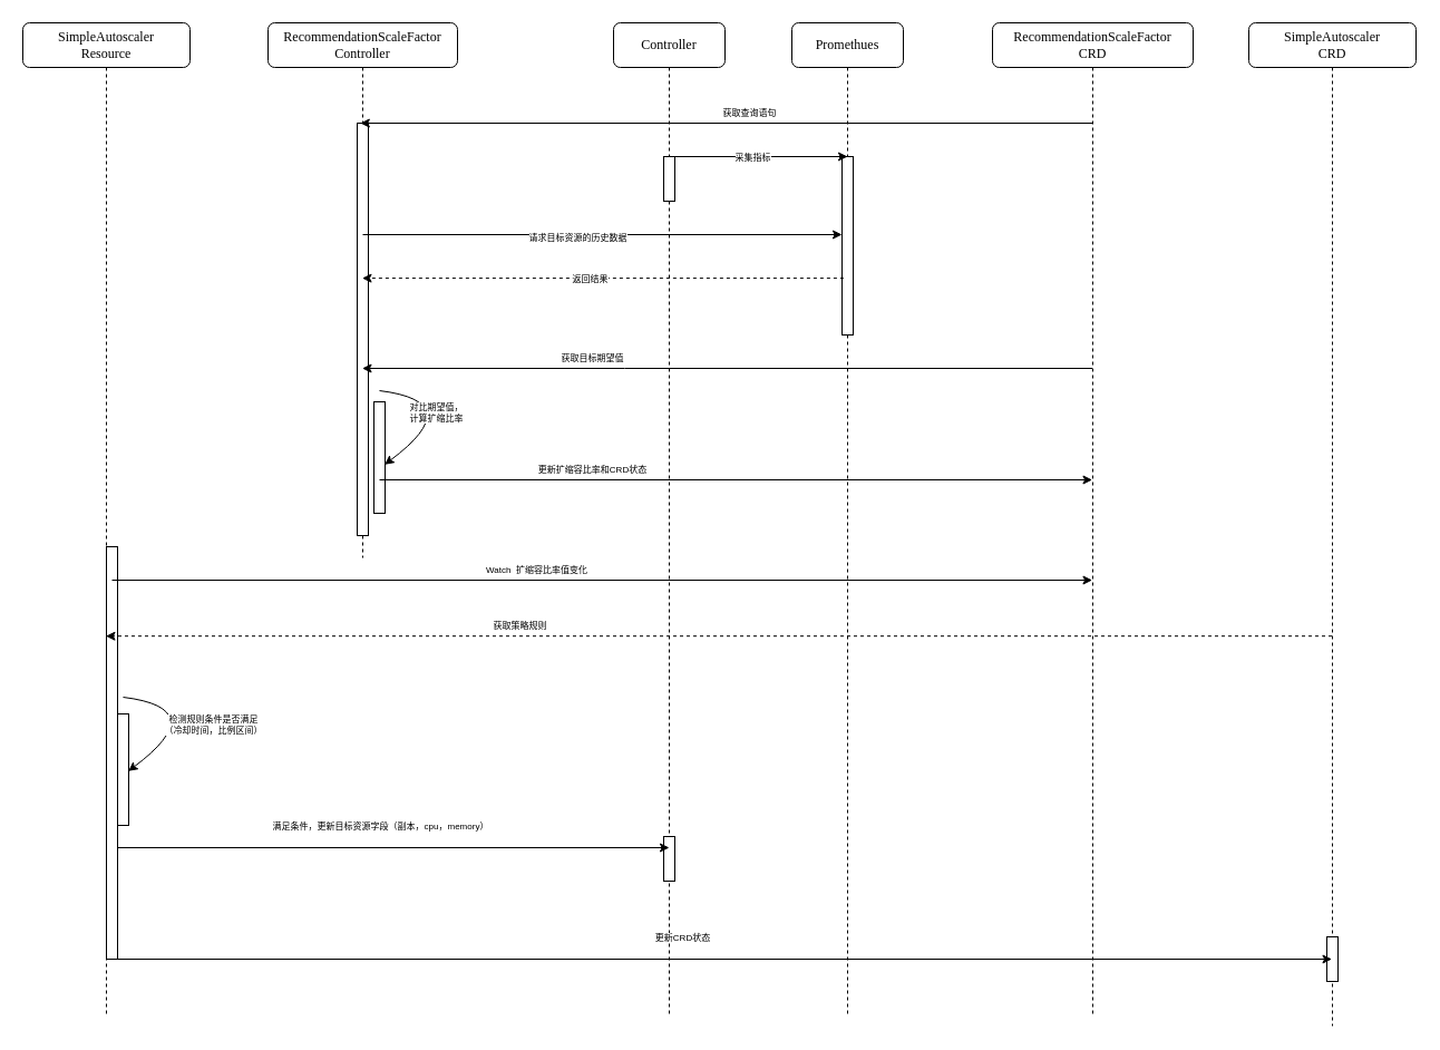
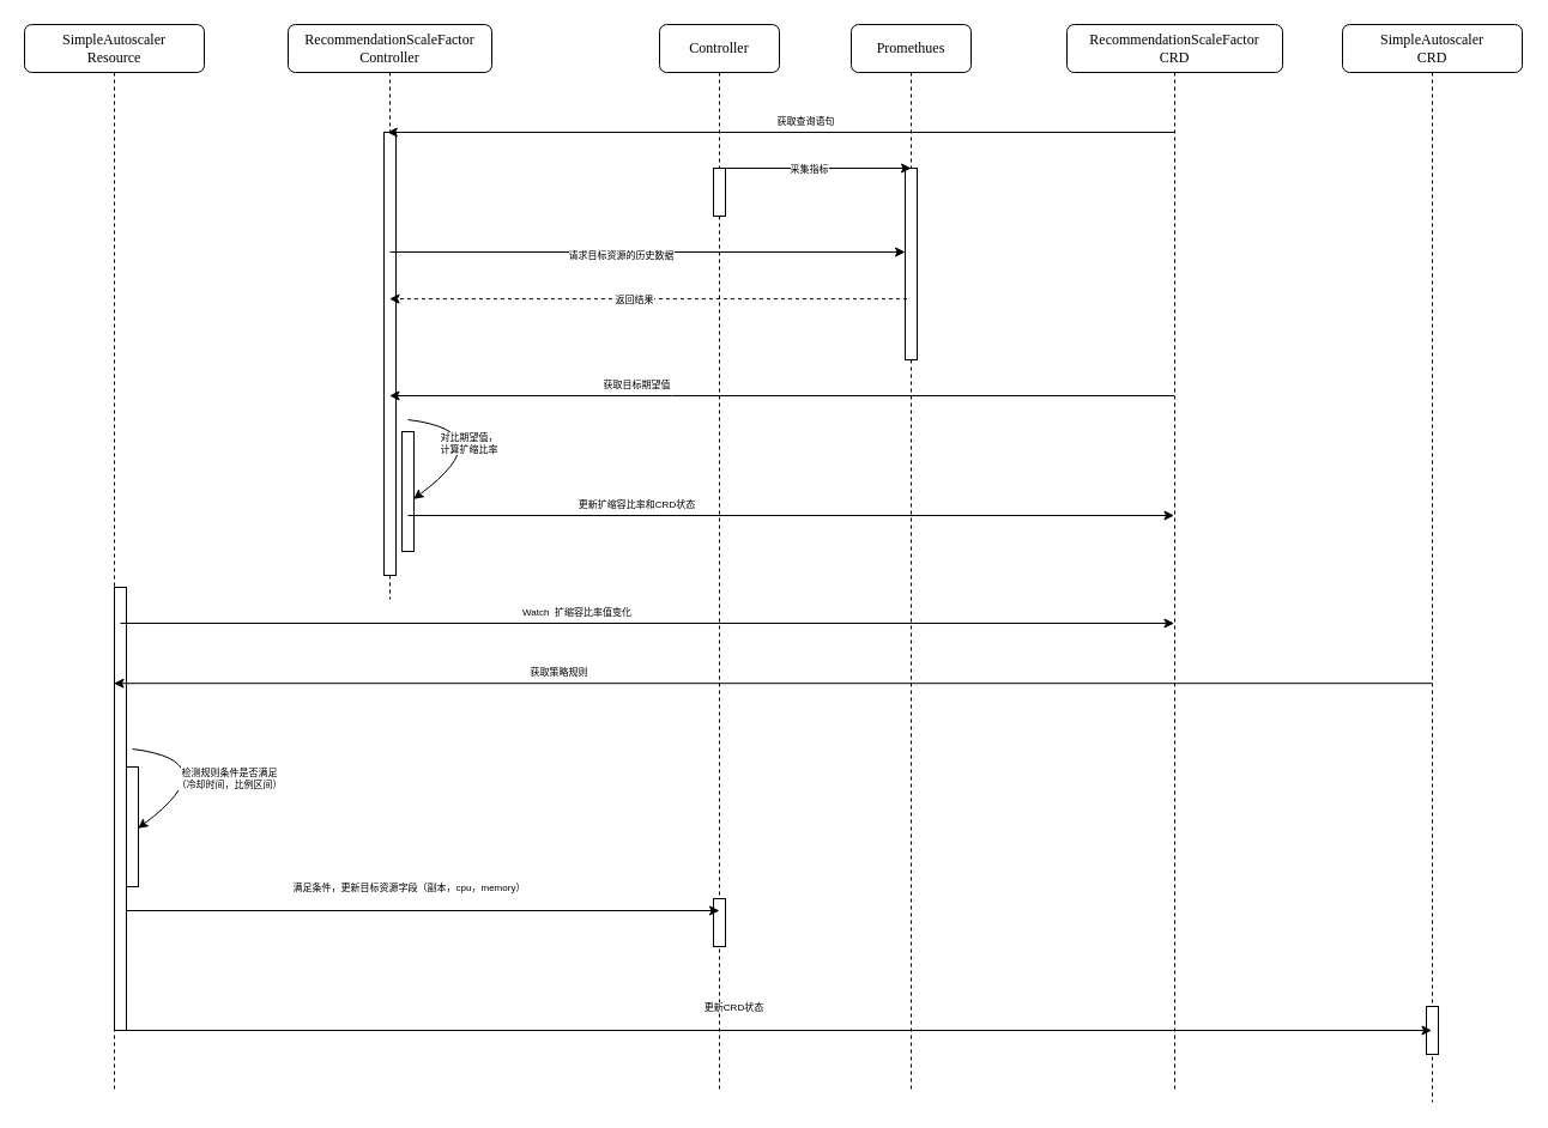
  <mxCell id="0" />
  <mxCell id="1" parent="0" />
  <mxCell id="2" value="Controller" style="shape=umlLifeline;perimeter=lifelinePerimeter;whiteSpace=wrap;html=1;container=1;collapsible=0;recursiveResize=0;outlineConnect=0;rounded=1;shadow=0;comic=0;labelBackgroundColor=none;strokeWidth=1;fontFamily=Verdana;fontSize=12;align=center;" parent="1" vertex="1"><mxGeometry x="550" y="20" width="100" height="890" as="geometry" /></mxCell>
  <mxCell id="3" value="" style="html=1;points=[];perimeter=orthogonalPerimeter;rounded=0;shadow=0;comic=0;labelBackgroundColor=none;strokeWidth=1;fontFamily=Verdana;fontSize=12;align=center;" parent="2" vertex="1"><mxGeometry x="45" y="120" width="10" height="40" as="geometry" /></mxCell>
  <mxCell id="4" value="" style="html=1;points=[];perimeter=orthogonalPerimeter;rounded=0;shadow=0;comic=0;labelBackgroundColor=none;strokeWidth=1;fontFamily=Verdana;fontSize=12;align=center;" parent="2" vertex="1"><mxGeometry x="45" y="730" width="10" height="40" as="geometry" /></mxCell>
  <mxCell id="5" value="Promethues" style="shape=umlLifeline;perimeter=lifelinePerimeter;whiteSpace=wrap;html=1;container=1;collapsible=0;recursiveResize=0;outlineConnect=0;rounded=1;shadow=0;comic=0;labelBackgroundColor=none;strokeWidth=1;fontFamily=Verdana;fontSize=12;align=center;" parent="1" vertex="1"><mxGeometry x="710" y="20" width="100" height="890" as="geometry" /></mxCell>
  <mxCell id="6" value="" style="html=1;points=[];perimeter=orthogonalPerimeter;rounded=0;shadow=0;comic=0;labelBackgroundColor=none;strokeWidth=1;fontFamily=Verdana;fontSize=12;align=center;" parent="5" vertex="1"><mxGeometry x="45" y="120" width="10" height="160" as="geometry" /></mxCell>
  <mxCell id="7" value="SimpleAutoscaler&lt;br&gt;Resource" style="shape=umlLifeline;perimeter=lifelinePerimeter;whiteSpace=wrap;html=1;container=1;collapsible=0;recursiveResize=0;outlineConnect=0;rounded=1;shadow=0;comic=0;labelBackgroundColor=none;strokeWidth=1;fontFamily=Verdana;fontSize=12;align=center;" parent="1" vertex="1"><mxGeometry x="20" y="20" width="150" height="890" as="geometry" /></mxCell>
  <mxCell id="8" value="" style="html=1;points=[];perimeter=orthogonalPerimeter;rounded=0;shadow=0;comic=0;labelBackgroundColor=none;strokeWidth=1;fontFamily=Verdana;fontSize=12;align=center;" parent="7" vertex="1"><mxGeometry x="75" y="470" width="10" height="370" as="geometry" /></mxCell>
  <mxCell id="9" value="" style="curved=1;endArrow=classic;html=1;rounded=0;labelBorderColor=none;fontSize=6;entryX=0.96;entryY=0.563;entryDx=0;entryDy=0;entryPerimeter=0;" parent="7" edge="1"><mxGeometry width="50" height="50" relative="1" as="geometry"><mxPoint x="90" y="605" as="sourcePoint" /><mxPoint x="94.6" y="671.3" as="targetPoint" /><Array as="points"><mxPoint x="170" y="615" /></Array></mxGeometry></mxCell>
  <mxCell id="10" value="检测规则条件是否满足&lt;br style=&quot;font-size: 8px;&quot;&gt;（冷却时间，比例区间）" style="edgeLabel;html=1;align=center;verticalAlign=middle;resizable=0;points=[];fontSize=8;" parent="9" vertex="1" connectable="0"><mxGeometry x="-0.568" y="-4" relative="1" as="geometry"><mxPoint x="43" y="16" as="offset" /></mxGeometry></mxCell>
  <mxCell id="11" value="" style="html=1;points=[];perimeter=orthogonalPerimeter;rounded=0;shadow=0;comic=0;labelBackgroundColor=none;strokeWidth=1;fontFamily=Verdana;fontSize=12;align=center;" parent="7" vertex="1"><mxGeometry x="85" y="620" width="10" height="100" as="geometry" /></mxCell>
  <mxCell id="12" value="RecommendationScaleFactor&lt;br&gt;Controller" style="shape=umlLifeline;perimeter=lifelinePerimeter;whiteSpace=wrap;html=1;container=1;collapsible=0;recursiveResize=0;outlineConnect=0;rounded=1;shadow=0;comic=0;labelBackgroundColor=none;strokeWidth=1;fontFamily=Verdana;fontSize=12;align=center;" parent="1" vertex="1"><mxGeometry x="240" y="20" width="170" height="480" as="geometry" /></mxCell>
  <mxCell id="13" value="" style="html=1;points=[];perimeter=orthogonalPerimeter;rounded=0;shadow=0;comic=0;labelBackgroundColor=none;strokeWidth=1;fontFamily=Verdana;fontSize=12;align=center;" parent="12" vertex="1"><mxGeometry x="80" y="90" width="10" height="370" as="geometry" /></mxCell>
  <mxCell id="14" value="" style="html=1;points=[];perimeter=orthogonalPerimeter;rounded=0;shadow=0;comic=0;labelBackgroundColor=none;strokeWidth=1;fontFamily=Verdana;fontSize=12;align=center;" parent="12" vertex="1"><mxGeometry x="95" y="340" width="10" height="100" as="geometry" /></mxCell>
  <mxCell id="15" value="" style="curved=1;endArrow=classic;html=1;rounded=0;labelBorderColor=none;fontSize=6;entryX=0.96;entryY=0.563;entryDx=0;entryDy=0;entryPerimeter=0;" parent="12" target="14" edge="1"><mxGeometry width="50" height="50" relative="1" as="geometry"><mxPoint x="100" y="330" as="sourcePoint" /><mxPoint x="210" y="420" as="targetPoint" /><Array as="points"><mxPoint x="180" y="340" /></Array></mxGeometry></mxCell>
  <mxCell id="16" value="对比期望值，&lt;br style=&quot;font-size: 8px;&quot;&gt;计算扩缩比率" style="edgeLabel;html=1;align=center;verticalAlign=middle;resizable=0;points=[];fontSize=8;" parent="15" vertex="1" connectable="0"><mxGeometry x="-0.568" y="-4" relative="1" as="geometry"><mxPoint x="13" y="11" as="offset" /></mxGeometry></mxCell>
  <mxCell id="17" value="" style="endArrow=classic;html=1;rounded=0;labelBorderColor=none;fontSize=6;exitX=0.54;exitY=-0.005;exitDx=0;exitDy=0;exitPerimeter=0;" parent="12" target="25" edge="1"><mxGeometry width="50" height="50" relative="1" as="geometry"><mxPoint x="-140.0" y="500" as="sourcePoint" /><mxPoint x="85" y="500" as="targetPoint" /></mxGeometry></mxCell>
  <mxCell id="18" value="Watch&amp;nbsp; 扩缩容比率值变化" style="edgeLabel;html=1;align=center;verticalAlign=middle;resizable=0;points=[];fontSize=8;" parent="17" vertex="1" connectable="0"><mxGeometry x="-0.081" relative="1" as="geometry"><mxPoint x="-24" y="-10" as="offset" /></mxGeometry></mxCell>
  <mxCell id="19" value="" style="endArrow=classic;html=1;rounded=0;labelBorderColor=none;fontSize=6;" parent="1" edge="1"><mxGeometry width="50" height="50" relative="1" as="geometry"><mxPoint x="600" y="140" as="sourcePoint" /><mxPoint x="760" y="140" as="targetPoint" /></mxGeometry></mxCell>
  <mxCell id="20" value="采集指标" style="edgeLabel;html=1;align=center;verticalAlign=middle;resizable=0;points=[];fontSize=8;" parent="19" vertex="1" connectable="0"><mxGeometry x="-0.081" relative="1" as="geometry"><mxPoint as="offset" /></mxGeometry></mxCell>
  <mxCell id="21" value="" style="endArrow=classic;html=1;rounded=0;labelBorderColor=none;fontSize=6;dashed=1;exitX=0.14;exitY=0.682;exitDx=0;exitDy=0;exitPerimeter=0;" parent="1" source="6" target="12" edge="1"><mxGeometry width="50" height="50" relative="1" as="geometry"><mxPoint x="770" y="160" as="sourcePoint" /><mxPoint x="900" y="160" as="targetPoint" /></mxGeometry></mxCell>
  <mxCell id="22" value="返回结果" style="edgeLabel;html=1;align=center;verticalAlign=middle;resizable=0;points=[];fontSize=8;" parent="21" vertex="1" connectable="0"><mxGeometry x="-0.081" relative="1" as="geometry"><mxPoint x="-30" as="offset" /></mxGeometry></mxCell>
  <mxCell id="23" value="" style="endArrow=classic;html=1;rounded=0;labelBorderColor=none;fontSize=6;" parent="1" target="6" edge="1"><mxGeometry width="50" height="50" relative="1" as="geometry"><mxPoint x="325" y="210" as="sourcePoint" /><mxPoint x="339.833" y="250" as="targetPoint" /></mxGeometry></mxCell>
  <mxCell id="24" value="请求目标资源的历史数据" style="edgeLabel;html=1;align=center;verticalAlign=middle;resizable=0;points=[];fontSize=8;" parent="23" vertex="1" connectable="0"><mxGeometry x="-0.081" relative="1" as="geometry"><mxPoint x="-6" y="2" as="offset" /></mxGeometry></mxCell>
  <mxCell id="25" value="RecommendationScaleFactor&lt;br&gt;CRD" style="shape=umlLifeline;perimeter=lifelinePerimeter;whiteSpace=wrap;html=1;container=1;collapsible=0;recursiveResize=0;outlineConnect=0;rounded=1;shadow=0;comic=0;labelBackgroundColor=none;strokeWidth=1;fontFamily=Verdana;fontSize=12;align=center;" parent="1" vertex="1"><mxGeometry x="890" y="20" width="180" height="890" as="geometry" /></mxCell>
  <mxCell id="26" value="" style="endArrow=classic;html=1;rounded=0;labelBorderColor=none;fontSize=6;entryX=0.5;entryY=0.25;entryDx=0;entryDy=0;entryPerimeter=0;" parent="1" target="4" edge="1"><mxGeometry width="50" height="50" relative="1" as="geometry"><mxPoint x="105" y="760" as="sourcePoint" /><mxPoint x="510" y="760" as="targetPoint" /></mxGeometry></mxCell>
  <mxCell id="27" value="满足条件，更新目标资源字段（副本，cpu，memory）" style="edgeLabel;html=1;align=center;verticalAlign=middle;resizable=0;points=[];fontSize=8;" parent="26" vertex="1" connectable="0"><mxGeometry x="-0.081" relative="1" as="geometry"><mxPoint x="8" y="-20" as="offset" /></mxGeometry></mxCell>
  <mxCell id="28" value="SimpleAutoscaler&lt;br&gt;CRD" style="shape=umlLifeline;perimeter=lifelinePerimeter;whiteSpace=wrap;html=1;container=1;collapsible=0;recursiveResize=0;outlineConnect=0;rounded=1;shadow=0;comic=0;labelBackgroundColor=none;strokeWidth=1;fontFamily=Verdana;fontSize=12;align=center;" parent="1" vertex="1"><mxGeometry x="1120" y="20" width="150" height="900" as="geometry" /></mxCell>
  <mxCell id="29" value="" style="html=1;points=[];perimeter=orthogonalPerimeter;rounded=0;shadow=0;comic=0;labelBackgroundColor=none;strokeWidth=1;fontFamily=Verdana;fontSize=12;align=center;" parent="28" vertex="1"><mxGeometry x="70" y="820" width="10" height="40" as="geometry" /></mxCell>
  <mxCell id="30" value="" style="endArrow=classic;html=1;rounded=0;labelBorderColor=none;fontSize=6;" parent="1" edge="1"><mxGeometry width="50" height="50" relative="1" as="geometry"><mxPoint x="340" y="430" as="sourcePoint" /><mxPoint x="979.5" y="430" as="targetPoint" /></mxGeometry></mxCell>
  <mxCell id="31" value="更新扩缩容比率和CRD状态" style="edgeLabel;html=1;align=center;verticalAlign=middle;resizable=0;points=[];fontSize=8;" parent="30" vertex="1" connectable="0"><mxGeometry x="-0.081" relative="1" as="geometry"><mxPoint x="-104" y="-10" as="offset" /></mxGeometry></mxCell>
  <mxCell id="32" value="" style="endArrow=classic;html=1;rounded=0;labelBorderColor=none;fontSize=6;" parent="1" source="25" target="12" edge="1"><mxGeometry width="50" height="50" relative="1" as="geometry"><mxPoint x="330" y="340" as="sourcePoint" /><mxPoint x="754.6" y="340" as="targetPoint" /><Array as="points"><mxPoint x="560" y="330" /></Array></mxGeometry></mxCell>
  <mxCell id="33" value="获取目标期望值" style="edgeLabel;html=1;align=center;verticalAlign=middle;resizable=0;points=[];fontSize=8;" parent="32" vertex="1" connectable="0"><mxGeometry x="-0.081" relative="1" as="geometry"><mxPoint x="-148" y="-10" as="offset" /></mxGeometry></mxCell>
- <mxCell id="34" value="" style="endArrow=classic;html=1;rounded=0;labelBorderColor=none;fontSize=6;dashed=1;" parent="1" source="28" target="7" edge="1"><mxGeometry width="50" height="50" relative="1" as="geometry"><mxPoint x="1070" y="570" as="sourcePoint" /><mxPoint x="360" y="571" as="targetPoint" /><Array as="points"><mxPoint x="590.3" y="570.2" /></Array></mxGeometry></mxCell>
+ <mxCell id="34" value="" style="endArrow=classic;html=1;rounded=0;labelBorderColor=none;fontSize=6;" parent="1" source="28" target="7" edge="1"><mxGeometry width="50" height="50" relative="1" as="geometry"><mxPoint x="1070" y="570" as="sourcePoint" /><mxPoint x="360" y="571" as="targetPoint" /><Array as="points"><mxPoint x="590.3" y="570.2" /></Array></mxGeometry></mxCell>
  <mxCell id="35" value="获取策略规则" style="edgeLabel;html=1;align=center;verticalAlign=middle;resizable=0;points=[];fontSize=8;" parent="34" vertex="1" connectable="0"><mxGeometry x="-0.081" relative="1" as="geometry"><mxPoint x="-224" y="-10" as="offset" /></mxGeometry></mxCell>
  <mxCell id="36" value="" style="endArrow=classic;html=1;rounded=0;labelBorderColor=none;fontSize=6;" parent="1" target="28" edge="1"><mxGeometry width="50" height="50" relative="1" as="geometry"><mxPoint x="100" y="860" as="sourcePoint" /><mxPoint x="595" y="860" as="targetPoint" /></mxGeometry></mxCell>
  <mxCell id="37" value="更新CRD状态" style="edgeLabel;html=1;align=center;verticalAlign=middle;resizable=0;points=[];fontSize=8;" parent="36" vertex="1" connectable="0"><mxGeometry x="-0.081" relative="1" as="geometry"><mxPoint x="8" y="-20" as="offset" /></mxGeometry></mxCell>
  <mxCell id="38" value="" style="endArrow=classic;html=1;rounded=0;labelBorderColor=none;fontSize=6;entryX=0.28;entryY=0;entryDx=0;entryDy=0;entryPerimeter=0;" edge="1" parent="1" source="25" target="13"><mxGeometry width="50" height="50" relative="1" as="geometry"><mxPoint x="335" y="110" as="sourcePoint" /><mxPoint x="480" y="110" as="targetPoint" /></mxGeometry></mxCell>
  <mxCell id="39" value="获取查询语句" style="edgeLabel;html=1;align=center;verticalAlign=middle;resizable=0;points=[];fontSize=8;" vertex="1" connectable="0" parent="38"><mxGeometry x="-0.081" relative="1" as="geometry"><mxPoint x="-6" y="-10" as="offset" /></mxGeometry></mxCell>
